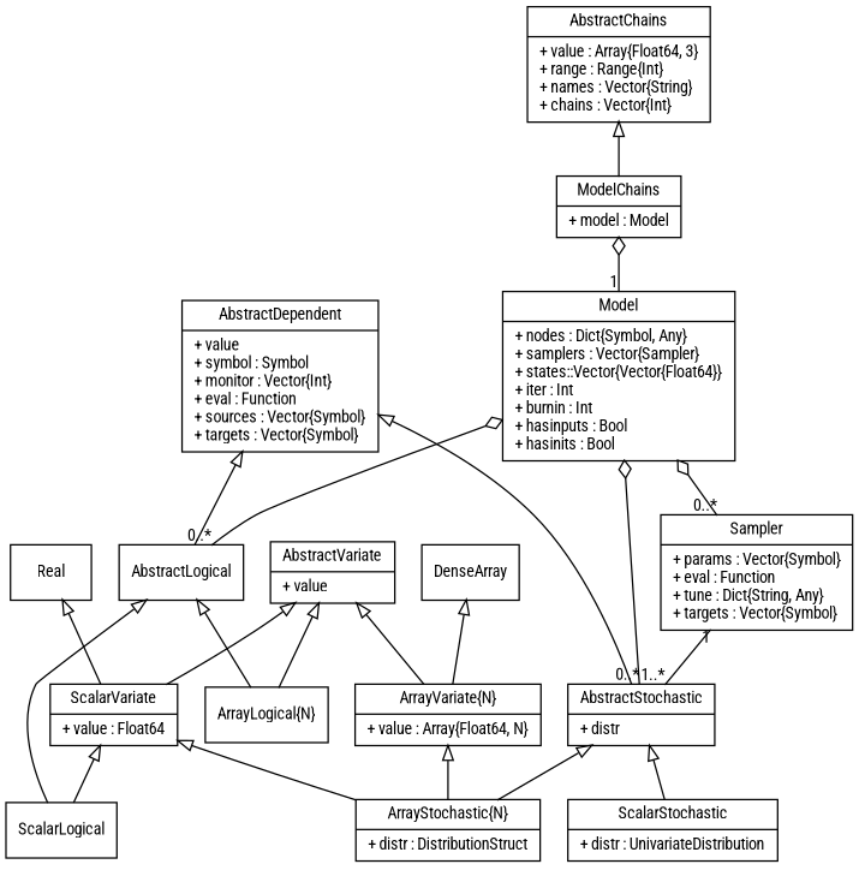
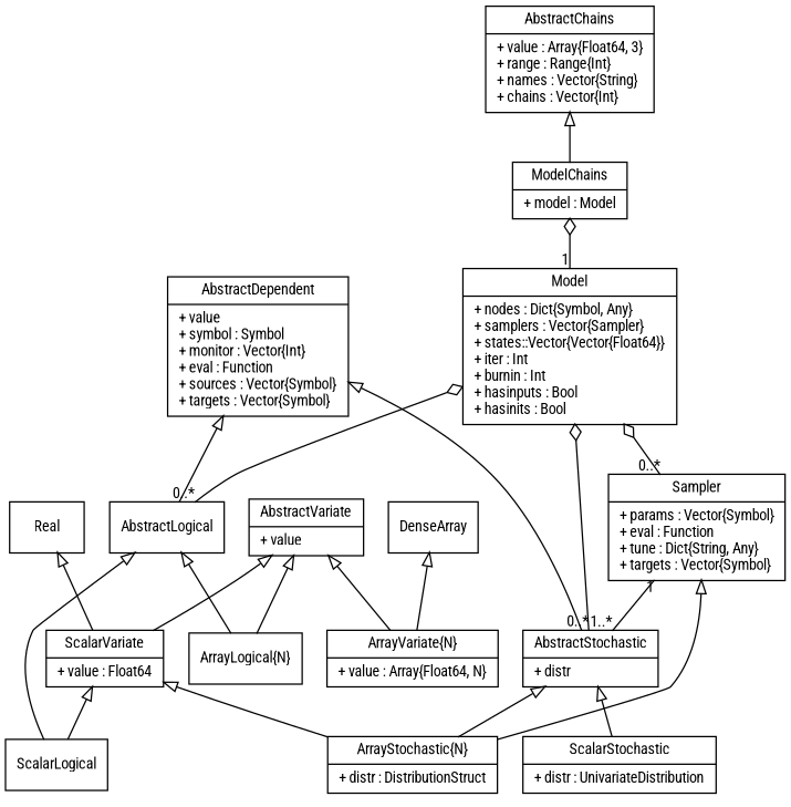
  graph {
    fontname="Roboto Condensed"
    fontsize=11
    splines=true
    node [fontname="Roboto Condensed" fontsize=11 shape=record]
    edge [arrowhead=none arrowtail=empty dir=both fontname="Roboto Condensed" fontsize=11]
    n1 [label="{Real}"]
    n2 [label="{ScalarVariate|+ value : Float64\l}"]
    n3 [label="{ScalarLogical}"]
    n4 [label="{ArrayStochastic\{N\}|+ distr : DistributionStruct\l}"]
    n5 [label="{DenseArray}"]
    n6 [label="{ArrayVariate\{N\}|+ value : Array\{Float64, N\}\l}"]
    n7 [label="{AbstractDependent|+ value\l+ symbol : Symbol\l+ monitor : Vector\{Int\}\l+ eval : Function\l+ sources : Vector\{Symbol\}\l+ targets : Vector\{Symbol\}\l}"]
    n8 [label="{AbstractLogical}"]
    n9 [label="{AbstractStochastic|+ distr\l}"]
    n10 [label="{ArrayLogical\{N\}}"]
    n11 [label="{ScalarStochastic|+ distr : UnivariateDistribution\l}"]
    n12 [label="{AbstractVariate|+ value\l}"]
    n13 [label="{Model|+ nodes : Dict\{Symbol, Any\}\l+ samplers : Vector\{Sampler\}\l+ states::Vector\{Vector\{Float64\}\}\l+ iter : Int\l+ burnin : Int\l+ hasinputs : Bool\l+ hasinits : Bool\l}"]
    n14 [label="{Sampler|+ params : Vector\{Symbol\}\l+ eval : Function\l+ tune : Dict\{String, Any\}\l+ targets : Vector\{Symbol\}\l}"]
    n15 [label="{AbstractChains|+ value : Array\{Float64, 3\}\l+ range : Range\{Int\}\l+ names : Vector\{String\}\l+ chains : Vector\{Int\}\l}"]
    n16 [label="{ModelChains|+ model : Model\l}"]
    n1 -- n2
    n2 -- n3
    n2 -- n4
    n5 -- n6
-   n6 -- n4
+   n14 -- n4
    n7 -- n8
    n7 -- n9
    n8 -- n3
    n8 -- n10
    n9 -- n4
    n9 -- n11
    n12 -- n2
    n12 -- n6
    n12 -- n10
    n13 -- n8 [arrowtail=odiamond headlabel="0..*" labelangle=-105 labeldistance=1.0]
    n13 -- n9 [arrowtail=odiamond headlabel="0..*" labelangle=-15 labeldistance=2.5]
    n13 -- n14 [arrowtail=odiamond headlabel="0..*" labelangle=-30 labeldistance=1.0]
    n14 -- n9 [arrowtail=none headlabel="1..*" taillabel=1]
    n15 -- n16
    n16 -- n13 [arrowtail=odiamond headlabel=1]
  }
